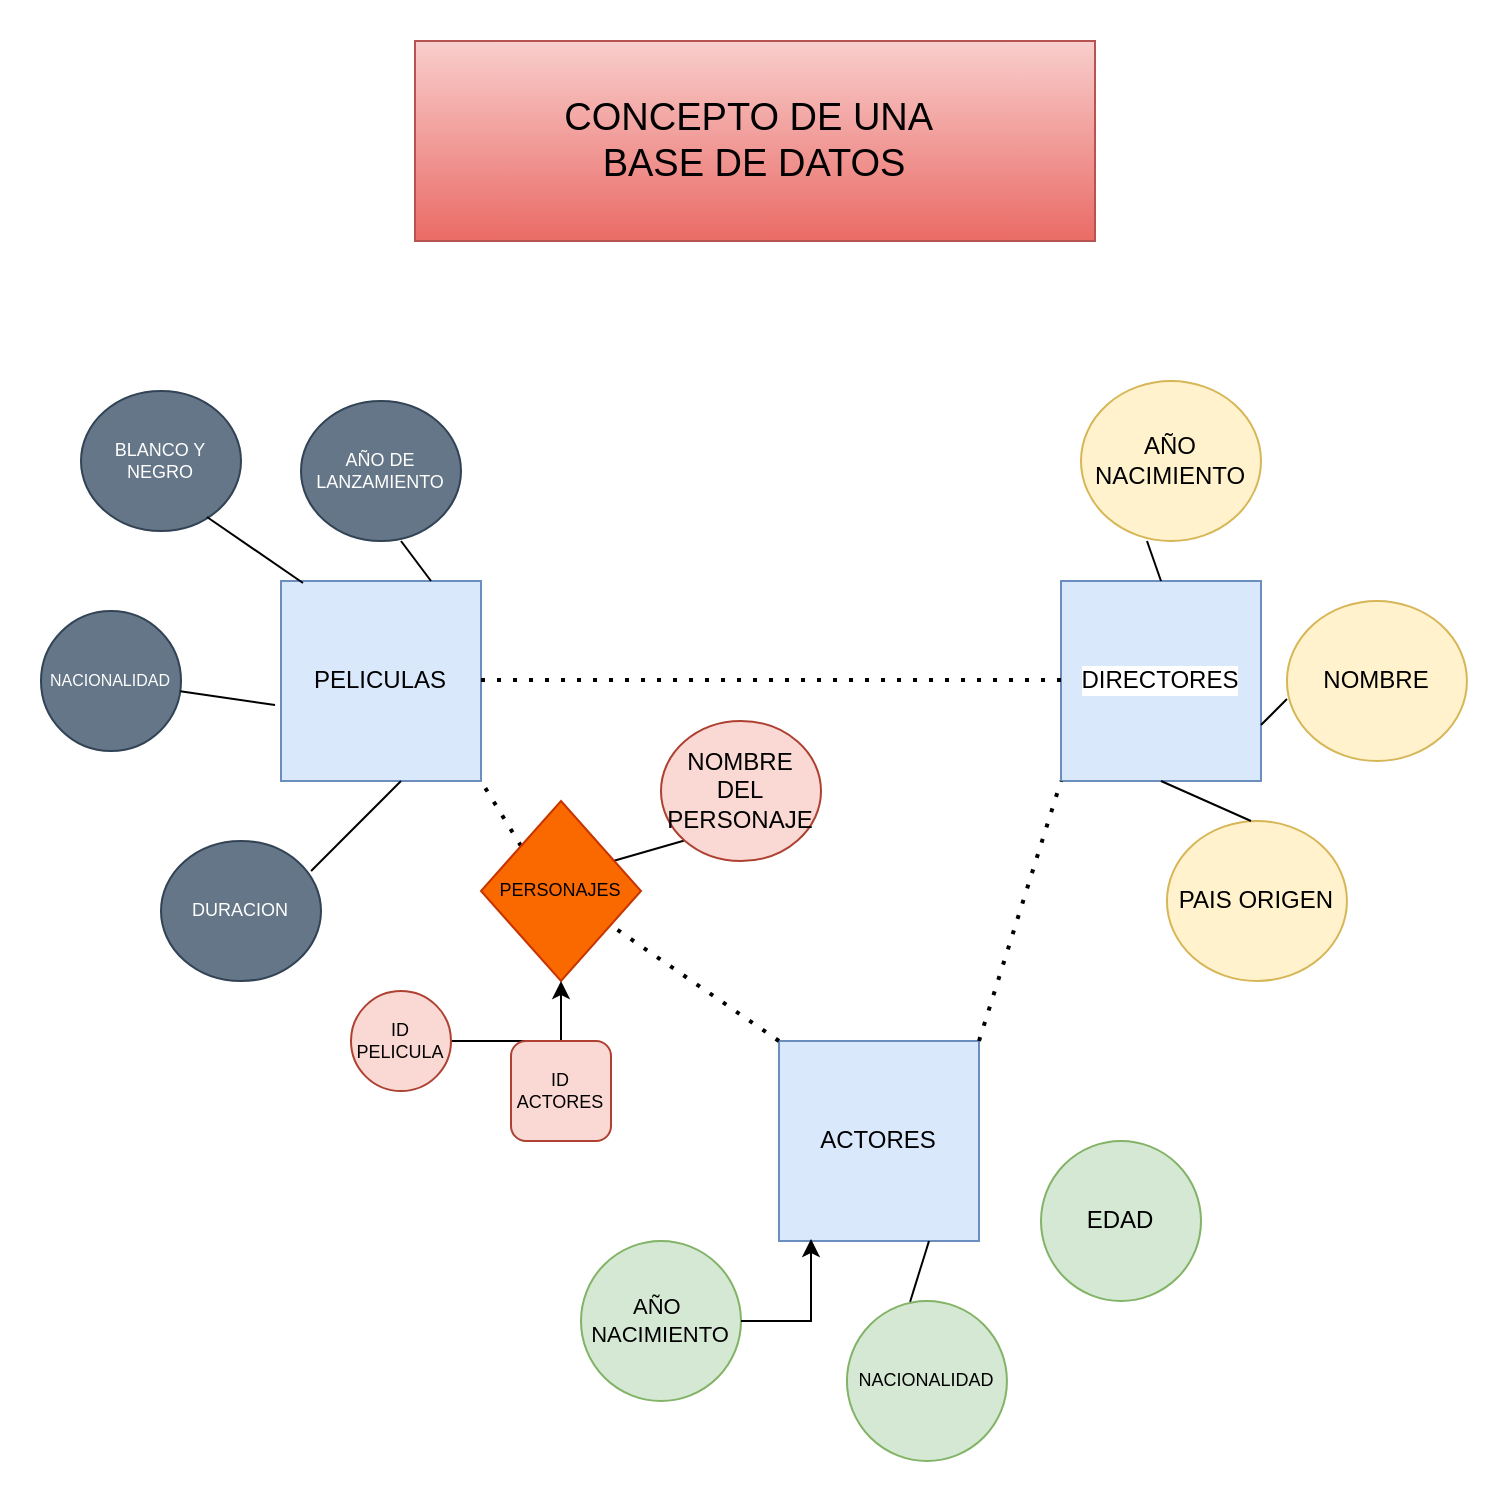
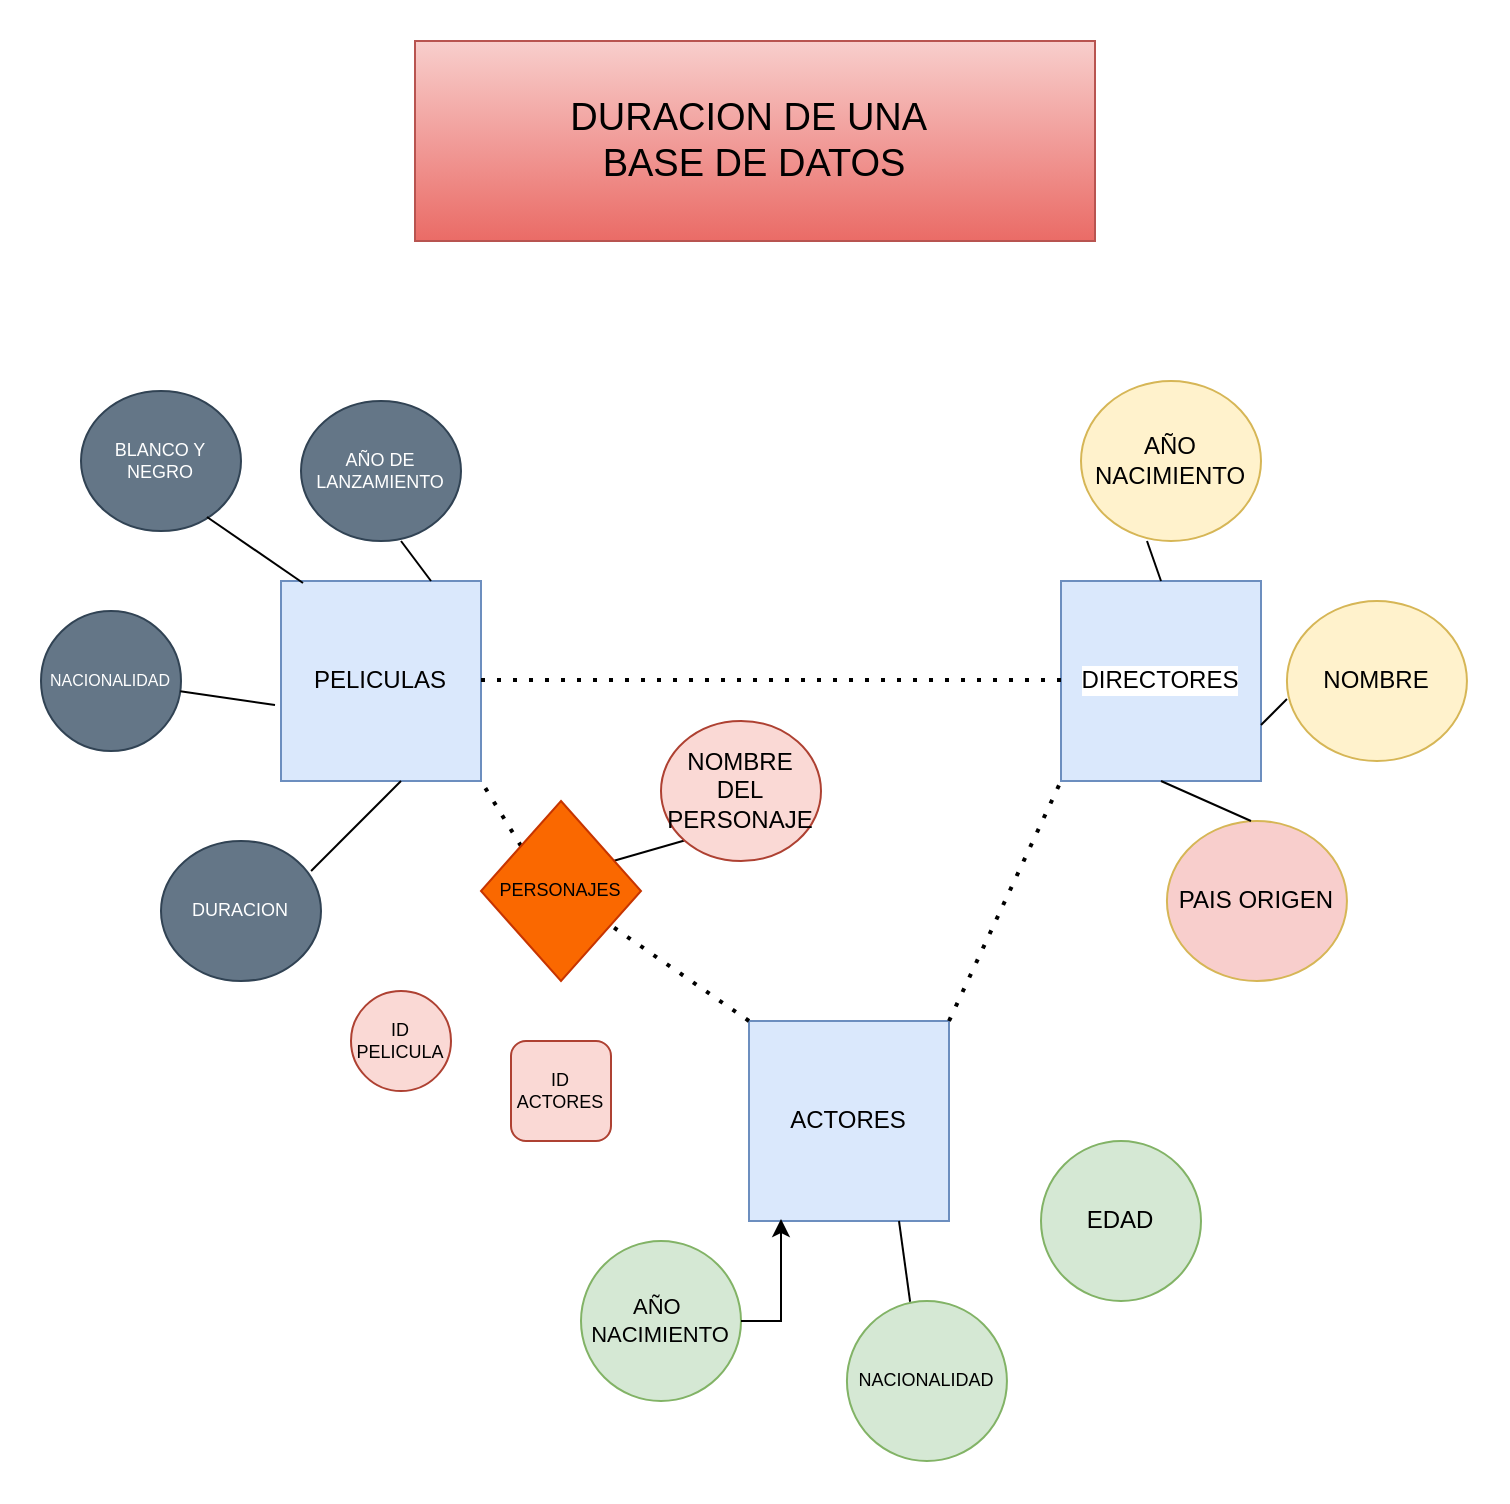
  <mxCell id="0" />
  <mxCell id="1" parent="0" />
  <mxCell id="2" value="&lt;div&gt;PELICULAS&lt;/div&gt;" style="whiteSpace=wrap;html=1;aspect=fixed;labelBackgroundColor=none;textShadow=0;fillColor=#dae8fc;strokeColor=#6c8ebf;" parent="1" vertex="1"><mxGeometry x="140" y="290" width="100" height="100" as="geometry" /></mxCell>
  <mxCell id="3" value="&lt;div&gt;DIRECTORES&lt;/div&gt;" style="whiteSpace=wrap;html=1;aspect=fixed;labelBackgroundColor=#FFFFFF;fillColor=#DAE8FC;strokeColor=#6c8ebf;labelBorderColor=none;textShadow=0;" parent="1" vertex="1"><mxGeometry x="530" y="290" width="100" height="100" as="geometry" /></mxCell>
- <mxCell id="4" value="ACTORES" style="whiteSpace=wrap;html=1;aspect=fixed;fillColor=#dae8fc;strokeColor=#6c8ebf;" parent="1" vertex="1"><mxGeometry x="389" y="520" width="100" height="100" as="geometry" /></mxCell>
+ <mxCell id="4" value="ACTORES" style="whiteSpace=wrap;html=1;aspect=fixed;fillColor=#dae8fc;strokeColor=#6c8ebf;" parent="1" vertex="1"><mxGeometry x="374" y="510" width="100" height="100" as="geometry" /></mxCell>
  <mxCell id="5" value="AÑO DE LANZAMIENTO" style="ellipse;whiteSpace=wrap;html=1;fontSize=9;fillColor=#647687;fontColor=#ffffff;strokeColor=#314354;" parent="1" vertex="1"><mxGeometry x="150" y="200" width="80" height="70" as="geometry" /></mxCell>
  <mxCell id="6" value="NACIONALIDAD" style="ellipse;whiteSpace=wrap;html=1;fontSize=8;fillColor=#647687;fontColor=#ffffff;strokeColor=#314354;" parent="1" vertex="1"><mxGeometry x="20" y="305" width="70" height="70" as="geometry" /></mxCell>
  <mxCell id="7" value="&lt;div&gt;AÑO NACIMIENTO&lt;/div&gt;" style="ellipse;whiteSpace=wrap;html=1;fillColor=#fff2cc;strokeColor=#d6b656;" parent="1" vertex="1"><mxGeometry x="540" y="190" width="90" height="80" as="geometry" /></mxCell>
  <mxCell id="8" value="NOMBRE" style="ellipse;whiteSpace=wrap;html=1;fillColor=#fff2cc;strokeColor=#d6b656;" parent="1" vertex="1"><mxGeometry x="642.97" y="300" width="90" height="80" as="geometry" /></mxCell>
- <mxCell id="9" value="PAIS ORIGEN" style="ellipse;whiteSpace=wrap;html=1;fillColor=#fff2cc;strokeColor=#d6b656;" parent="1" vertex="1"><mxGeometry x="582.97" y="410" width="90" height="80" as="geometry" /></mxCell>
+ <mxCell id="9" value="PAIS ORIGEN" style="ellipse;whiteSpace=wrap;html=1;fillColor=#f8cecc;strokeColor=#d6b656;" parent="1" vertex="1"><mxGeometry x="582.97" y="410" width="90" height="80" as="geometry" /></mxCell>
  <mxCell id="10" value="NACIONALIDAD" style="ellipse;whiteSpace=wrap;html=1;fontSize=9;fillColor=#d5e8d4;strokeColor=#82b366;" parent="1" vertex="1"><mxGeometry x="422.97" y="650" width="80" height="80" as="geometry" /></mxCell>
  <mxCell id="11" value="" style="endArrow=none;html=1;rounded=0;exitX=-0.03;exitY=0.62;exitDx=0;exitDy=0;exitPerimeter=0;" parent="1" source="2" target="6" edge="1"><mxGeometry width="50" height="50" relative="1" as="geometry"><mxPoint x="240" y="350" as="sourcePoint" /><mxPoint x="270" y="310" as="targetPoint" /></mxGeometry></mxCell>
  <mxCell id="12" value="" style="endArrow=none;html=1;rounded=0;exitX=0.75;exitY=0;exitDx=0;exitDy=0;" parent="1" source="2" edge="1"><mxGeometry width="50" height="50" relative="1" as="geometry"><mxPoint x="260" y="270" as="sourcePoint" /><mxPoint x="200" y="270" as="targetPoint" /></mxGeometry></mxCell>
  <mxCell id="13" value="" style="endArrow=none;html=1;rounded=0;entryX=0.75;entryY=1;entryDx=0;entryDy=0;" parent="1" target="4" edge="1"><mxGeometry width="50" height="50" relative="1" as="geometry"><mxPoint x="454.551" y="650.373" as="sourcePoint" /><mxPoint x="340" y="525" as="targetPoint" /></mxGeometry></mxCell>
  <mxCell id="14" value="" style="endArrow=none;html=1;rounded=0;entryX=0;entryY=1;entryDx=0;entryDy=0;" parent="1" target="27" edge="1"><mxGeometry width="50" height="50" relative="1" as="geometry"><mxPoint x="300" y="431.72" as="sourcePoint" /><mxPoint x="343.18" y="430.004" as="targetPoint" /><Array as="points" /></mxGeometry></mxCell>
  <mxCell id="15" value="" style="endArrow=none;html=1;rounded=0;entryX=0.033;entryY=0.613;entryDx=0;entryDy=0;entryPerimeter=0;" parent="1" edge="1"><mxGeometry width="50" height="50" relative="1" as="geometry"><mxPoint x="630" y="362" as="sourcePoint" /><mxPoint x="642.97" y="349.04" as="targetPoint" /><Array as="points" /></mxGeometry></mxCell>
  <mxCell id="16" value="" style="endArrow=none;html=1;rounded=0;entryX=0;entryY=1;entryDx=0;entryDy=0;exitX=0.5;exitY=0;exitDx=0;exitDy=0;" parent="1" source="3" edge="1"><mxGeometry width="50" height="50" relative="1" as="geometry"><mxPoint x="530" y="272" as="sourcePoint" /><mxPoint x="573" y="270" as="targetPoint" /><Array as="points" /></mxGeometry></mxCell>
  <mxCell id="17" value="" style="endArrow=none;html=1;rounded=0;entryX=0.5;entryY=1;entryDx=0;entryDy=0;exitX=0.5;exitY=0;exitDx=0;exitDy=0;" parent="1" target="3" edge="1"><mxGeometry width="50" height="50" relative="1" as="geometry"><mxPoint x="625" y="410" as="sourcePoint" /><mxPoint x="530" y="360" as="targetPoint" /><Array as="points" /></mxGeometry></mxCell>
  <mxCell id="18" value="" style="endArrow=none;dashed=1;html=1;dashPattern=1 3;strokeWidth=2;rounded=0;exitX=0;exitY=0;exitDx=0;exitDy=0;" parent="1" source="26" edge="1"><mxGeometry width="50" height="50" relative="1" as="geometry"><mxPoint x="190" y="440" as="sourcePoint" /><mxPoint x="240" y="390" as="targetPoint" /></mxGeometry></mxCell>
  <mxCell id="19" value="" style="endArrow=none;dashed=1;html=1;dashPattern=1 3;strokeWidth=2;rounded=0;exitX=1;exitY=0;exitDx=0;exitDy=0;" parent="1" source="4" edge="1"><mxGeometry width="50" height="50" relative="1" as="geometry"><mxPoint x="480" y="440" as="sourcePoint" /><mxPoint x="530" y="390" as="targetPoint" /></mxGeometry></mxCell>
  <mxCell id="20" value="" style="endArrow=none;dashed=1;html=1;dashPattern=1 3;strokeWidth=2;rounded=0;exitX=1;exitY=0;exitDx=0;exitDy=0;" parent="1" edge="1"><mxGeometry width="50" height="50" relative="1" as="geometry"><mxPoint x="240" y="339.5" as="sourcePoint" /><mxPoint x="530" y="339.5" as="targetPoint" /><Array as="points"><mxPoint x="390" y="339.5" /></Array></mxGeometry></mxCell>
  <mxCell id="21" value="DURACION" style="ellipse;whiteSpace=wrap;html=1;fontSize=9;fillColor=#647687;fontColor=#ffffff;strokeColor=#314354;" parent="1" vertex="1"><mxGeometry x="80" y="420" width="80" height="70" as="geometry" /></mxCell>
  <mxCell id="22" value="" style="endArrow=none;html=1;rounded=0;exitX=0.938;exitY=0.214;exitDx=0;exitDy=0;exitPerimeter=0;" parent="1" source="21" edge="1"><mxGeometry width="50" height="50" relative="1" as="geometry"><mxPoint x="150" y="440" as="sourcePoint" /><mxPoint x="200" y="390" as="targetPoint" /></mxGeometry></mxCell>
  <mxCell id="23" value="BLANCO Y NEGRO" style="ellipse;whiteSpace=wrap;html=1;fontSize=9;fillColor=#647687;fontColor=#ffffff;strokeColor=#314354;" parent="1" vertex="1"><mxGeometry x="40" y="195" width="80" height="70" as="geometry" /></mxCell>
  <mxCell id="24" value="" style="endArrow=none;html=1;rounded=0;exitX=0.11;exitY=0.01;exitDx=0;exitDy=0;exitPerimeter=0;" parent="1" source="2" edge="1"><mxGeometry width="50" height="50" relative="1" as="geometry"><mxPoint x="150" y="265" as="sourcePoint" /><mxPoint x="103" y="258" as="targetPoint" /></mxGeometry></mxCell>
  <mxCell id="25" value="" style="endArrow=none;dashed=1;html=1;dashPattern=1 3;strokeWidth=2;rounded=0;exitX=0;exitY=0;exitDx=0;exitDy=0;" parent="1" source="4" target="26" edge="1"><mxGeometry width="50" height="50" relative="1" as="geometry"><mxPoint x="340" y="490" as="sourcePoint" /><mxPoint x="240" y="390" as="targetPoint" /></mxGeometry></mxCell>
  <mxCell id="26" value="PERSONAJES" style="rhombus;whiteSpace=wrap;html=1;fontSize=9;fillColor=#fa6800;fontColor=#000000;strokeColor=#C73500;" parent="1" vertex="1"><mxGeometry x="240" y="400" width="80" height="90" as="geometry" /></mxCell>
  <mxCell id="27" value="NOMBRE DEL PERSONAJE" style="ellipse;whiteSpace=wrap;html=1;fillColor=#fad9d5;strokeColor=#ae4132;" parent="1" vertex="1"><mxGeometry x="330" y="360" width="80" height="70" as="geometry" /></mxCell>
- <mxCell id="28" value="" style="edgeStyle=orthogonalEdgeStyle;rounded=0;orthogonalLoop=1;jettySize=auto;html=1;" parent="1" source="29" target="26" edge="1"><mxGeometry relative="1" as="geometry" /></mxCell>
  <mxCell id="29" value="ID PELICULA" style="ellipse;whiteSpace=wrap;html=1;fillColor=#fad9d5;strokeColor=#ae4132;fontSize=9;" parent="1" vertex="1"><mxGeometry x="175" y="495" width="50" height="50" as="geometry" /></mxCell>
  <mxCell id="30" value="ID ACTORES" style="whiteSpace=wrap;html=1;fillColor=#fad9d5;strokeColor=#ae4132;fontSize=9;rounded=1;" parent="1" vertex="1"><mxGeometry x="255" y="520" width="50" height="50" as="geometry" /></mxCell>
  <mxCell id="31" value="EDAD" style="ellipse;whiteSpace=wrap;html=1;fontSize=12;fillColor=#d5e8d4;strokeColor=#82b366;" parent="1" vertex="1"><mxGeometry x="520" y="570" width="80" height="80" as="geometry" /></mxCell>
  <mxCell id="32" value="&lt;div&gt;&lt;font style=&quot;font-size: 11px;&quot;&gt;AÑO&amp;nbsp;&lt;/font&gt;&lt;/div&gt;&lt;div&gt;&lt;font style=&quot;font-size: 11px;&quot;&gt;NACIMIENTO&lt;/font&gt;&lt;/div&gt;" style="ellipse;whiteSpace=wrap;html=1;fontSize=8;fillColor=#d5e8d4;strokeColor=#82b366;" parent="1" vertex="1"><mxGeometry x="290" y="620" width="80" height="80" as="geometry" /></mxCell>
  <mxCell id="33" style="edgeStyle=orthogonalEdgeStyle;rounded=0;orthogonalLoop=1;jettySize=auto;html=1;entryX=0.16;entryY=0.99;entryDx=0;entryDy=0;entryPerimeter=0;" parent="1" source="32" target="4" edge="1"><mxGeometry relative="1" as="geometry" /></mxCell>
- <mxCell id="34" value="&lt;div&gt;CONCEPTO DE UNA&amp;nbsp;&lt;/div&gt;&lt;div&gt;BASE DE DATOS&lt;/div&gt;" style="rounded=0;whiteSpace=wrap;html=1;fontSize=19;fillColor=#f8cecc;strokeColor=#b85450;gradientColor=#ea6b66;" parent="1" vertex="1"><mxGeometry x="207" y="20" width="340" height="100" as="geometry" /></mxCell>
+ <mxCell id="34" value="&lt;div&gt;DURACION DE UNA&amp;nbsp;&lt;/div&gt;&lt;div&gt;BASE DE DATOS&lt;/div&gt;" style="rounded=0;whiteSpace=wrap;html=1;fontSize=19;fillColor=#f8cecc;strokeColor=#b85450;gradientColor=#ea6b66;" parent="1" vertex="1"><mxGeometry x="207" y="20" width="340" height="100" as="geometry" /></mxCell>
